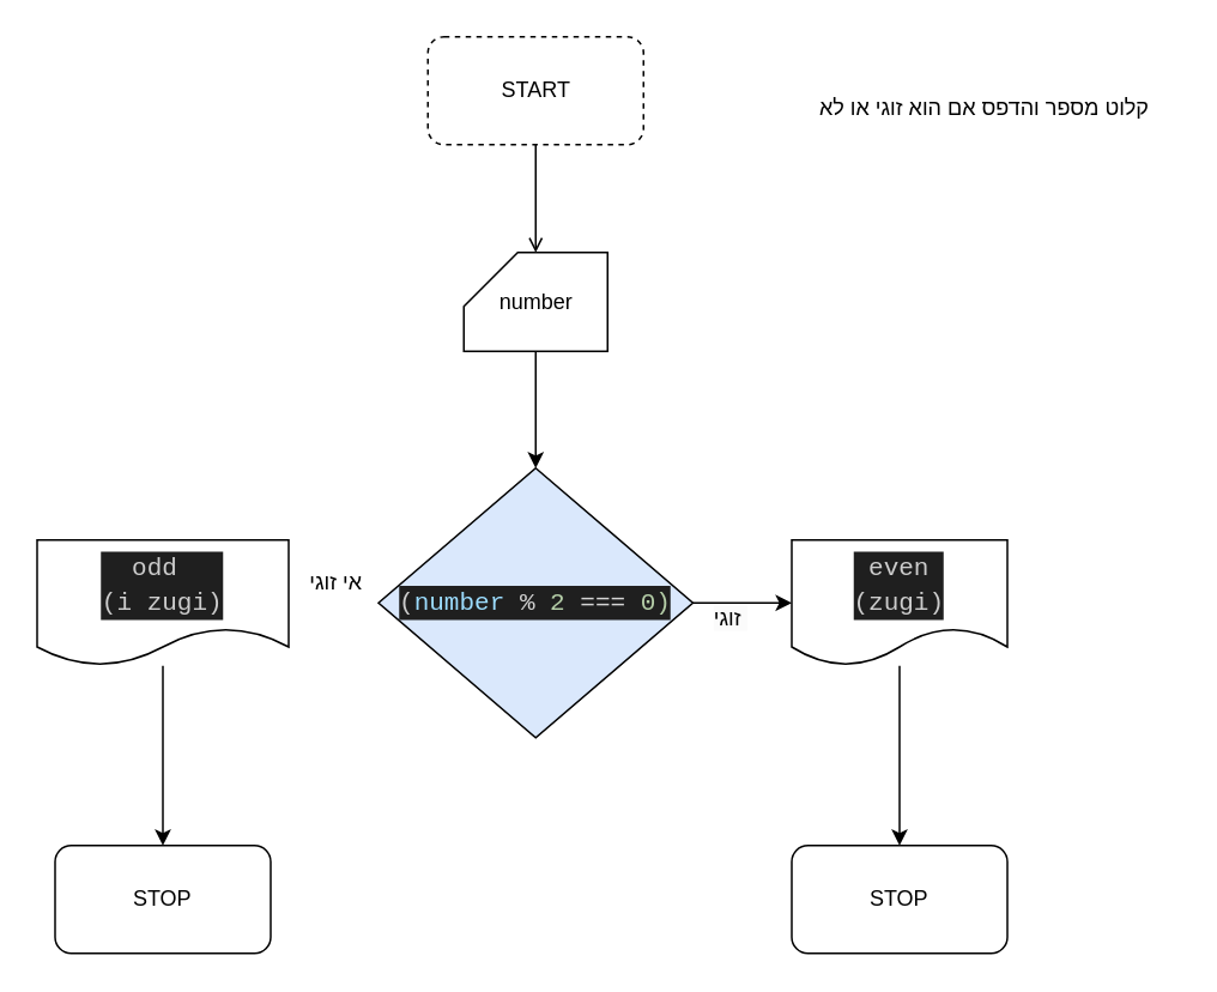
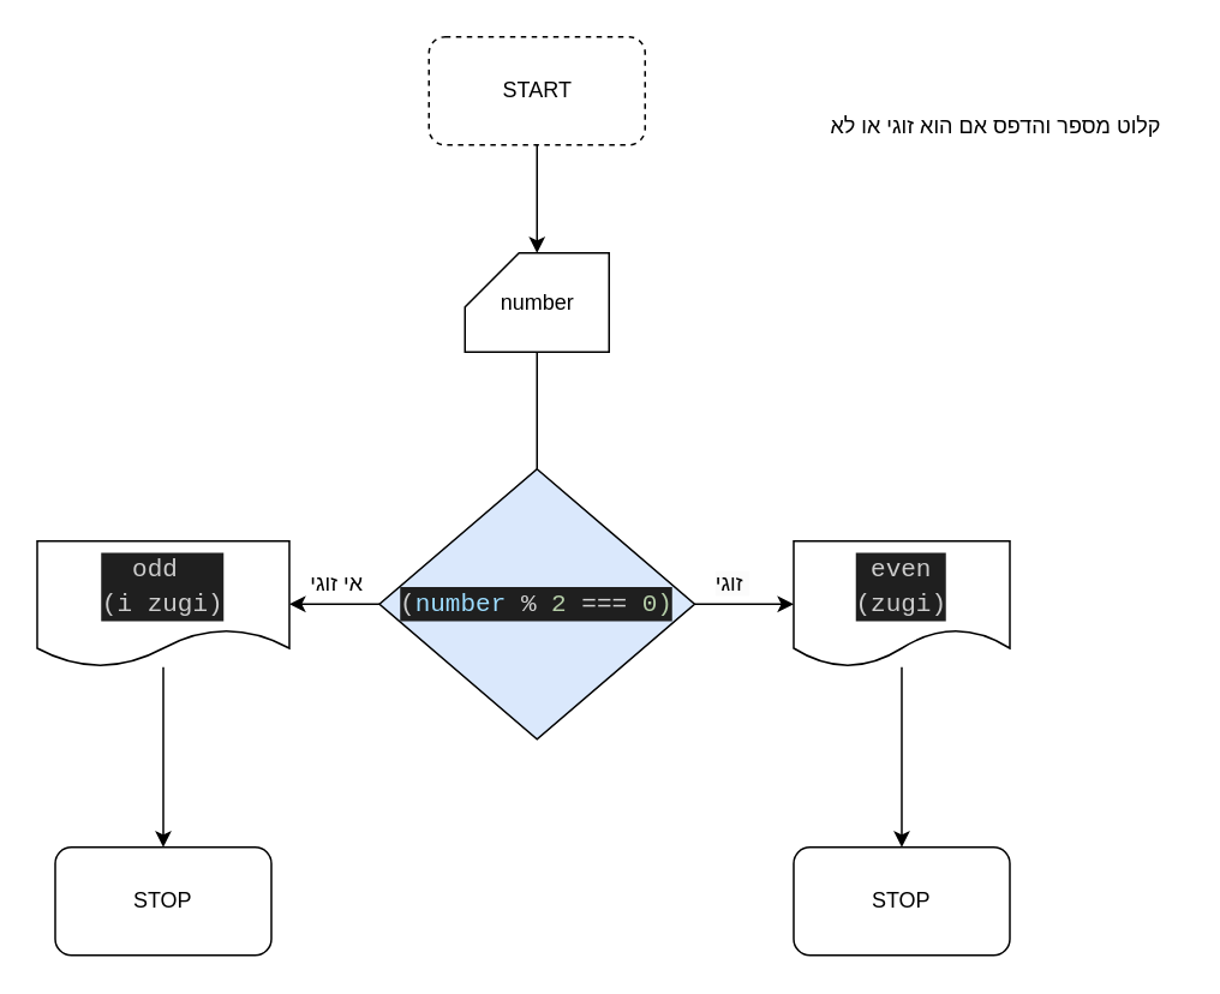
  <mxCell id="0" />
  <mxCell id="1" parent="0" />
- <mxCell id="2" value="" style="edgeStyle=orthogonalEdgeStyle;rounded=0;orthogonalLoop=1;jettySize=auto;html=1;endArrow=open;" edge="1" parent="1" source="3" target="9"><mxGeometry relative="1" as="geometry" /></mxCell>
+ <mxCell id="2" value="" style="edgeStyle=orthogonalEdgeStyle;rounded=0;orthogonalLoop=1;jettySize=auto;html=1;" edge="1" parent="1" source="3" target="9"><mxGeometry relative="1" as="geometry" /></mxCell>
  <mxCell id="3" value="START" style="rounded=1;whiteSpace=wrap;html=1;dashed=1;" parent="1" vertex="1"><mxGeometry x="237.5" y="20" width="120" height="60" as="geometry" /></mxCell>
  <mxCell id="4" value="STOP" style="rounded=1;whiteSpace=wrap;html=1;" parent="1" vertex="1"><mxGeometry x="440" y="470" width="120" height="60" as="geometry" /></mxCell>
- <mxCell id="5" value="&lt;div&gt;קלוט מספר והדפס אם הוא זוגי או לא&lt;br&gt;&lt;/div&gt;" style="text;html=1;strokeColor=none;fillColor=none;align=center;verticalAlign=middle;whiteSpace=wrap;rounded=0;" parent="1" vertex="1"><mxGeometry x="440" y="30" width="215" height="60" as="geometry" /></mxCell>
+ <mxCell id="5" value="&lt;div&gt;קלוט מספר והדפס אם הוא זוגי או לא&lt;br&gt;&lt;/div&gt;" style="text;html=1;strokeColor=none;fillColor=none;align=center;verticalAlign=middle;whiteSpace=wrap;rounded=0;" parent="1" vertex="1"><mxGeometry x="445" y="40" width="215" height="60" as="geometry" /></mxCell>
  <mxCell id="6" style="edgeStyle=orthogonalEdgeStyle;rounded=0;orthogonalLoop=1;jettySize=auto;html=1;" parent="1" source="7" target="4" edge="1"><mxGeometry relative="1" as="geometry" /></mxCell>
  <mxCell id="7" value="&lt;div style=&quot;color: rgb(204, 204, 204); background-color: rgb(31, 31, 31); font-family: Consolas, &amp;quot;Courier New&amp;quot;, monospace; font-size: 14px; line-height: 19px;&quot;&gt;&lt;div style=&quot;line-height: 19px;&quot;&gt;&lt;div style=&quot;line-height: 19px;&quot;&gt;&lt;div style=&quot;line-height: 19px;&quot;&gt;even&lt;/div&gt;&lt;div style=&quot;line-height: 19px;&quot;&gt;(zugi)&lt;/div&gt;&lt;/div&gt;&lt;/div&gt;&lt;/div&gt;" style="shape=document;whiteSpace=wrap;html=1;boundedLbl=1;" parent="1" vertex="1"><mxGeometry x="440" y="300" width="120" height="70" as="geometry" /></mxCell>
- <mxCell id="8" value="" style="edgeStyle=orthogonalEdgeStyle;rounded=0;orthogonalLoop=1;jettySize=auto;html=1;" edge="1" parent="1" source="9" target="14"><mxGeometry relative="1" as="geometry" /></mxCell>
+ <mxCell id="8" value="" style="edgeStyle=orthogonalEdgeStyle;rounded=0;orthogonalLoop=1;jettySize=auto;html=1;endArrow=none;" edge="1" parent="1" source="9" target="14"><mxGeometry relative="1" as="geometry" /></mxCell>
  <mxCell id="9" value="number" style="shape=card;whiteSpace=wrap;html=1;" parent="1" vertex="1"><mxGeometry x="257.5" y="140" width="80" height="55" as="geometry" /></mxCell>
  <mxCell id="10" value="" style="edgeStyle=orthogonalEdgeStyle;rounded=0;orthogonalLoop=1;jettySize=auto;html=1;" edge="1" parent="1" source="11" target="15"><mxGeometry relative="1" as="geometry" /></mxCell>
  <mxCell id="11" value="&lt;div style=&quot;color: rgb(204, 204, 204); background-color: rgb(31, 31, 31); font-family: Consolas, &amp;quot;Courier New&amp;quot;, monospace; font-size: 14px; line-height: 19px;&quot;&gt;odd&amp;nbsp;&lt;/div&gt;&lt;div style=&quot;color: rgb(204, 204, 204); background-color: rgb(31, 31, 31); font-family: Consolas, &amp;quot;Courier New&amp;quot;, monospace; font-size: 14px; line-height: 19px;&quot;&gt;(i zugi)&lt;/div&gt;" style="shape=document;whiteSpace=wrap;html=1;boundedLbl=1;" parent="1" vertex="1"><mxGeometry x="20" y="300" width="140" height="70" as="geometry" /></mxCell>
  <mxCell id="12" value="" style="edgeStyle=orthogonalEdgeStyle;rounded=0;orthogonalLoop=1;jettySize=auto;html=1;" edge="1" parent="1" source="14" target="7"><mxGeometry relative="1" as="geometry" /></mxCell>
+ <mxCell id="13" value="" style="edgeStyle=orthogonalEdgeStyle;rounded=0;orthogonalLoop=1;jettySize=auto;html=1;" edge="1" parent="1" source="14" target="11"><mxGeometry relative="1" as="geometry" /></mxCell>
  <mxCell id="14" value="&lt;div style=&quot;color: rgb(204, 204, 204); background-color: rgb(31, 31, 31); font-family: Consolas, &amp;quot;Courier New&amp;quot;, monospace; font-size: 14px; line-height: 19px;&quot;&gt;(&lt;span style=&quot;color: #9cdcfe;&quot;&gt;number&lt;/span&gt;&lt;span style=&quot;color: #d4d4d4;&quot;&gt; % &lt;/span&gt;&lt;span style=&quot;color: #b5cea8;&quot;&gt;2&lt;/span&gt;&lt;span style=&quot;color: #d4d4d4;&quot;&gt; === &lt;/span&gt;&lt;span style=&quot;color: #b5cea8;&quot;&gt;0)&lt;/span&gt;&lt;/div&gt;" style="rhombus;whiteSpace=wrap;html=1;fillColor=#dae8fc;" vertex="1" parent="1"><mxGeometry x="210" y="260" width="175" height="150" as="geometry" /></mxCell>
  <mxCell id="15" value="STOP" style="rounded=1;whiteSpace=wrap;html=1;" vertex="1" parent="1"><mxGeometry x="30" y="470" width="120" height="60" as="geometry" /></mxCell>
- <mxCell id="16" value="&lt;span style=&quot;color: rgb(0, 0, 0); font-family: Helvetica; font-size: 12px; font-style: normal; font-variant-ligatures: normal; font-variant-caps: normal; font-weight: 400; letter-spacing: normal; orphans: 2; text-align: center; text-indent: 0px; text-transform: none; widows: 2; word-spacing: 0px; -webkit-text-stroke-width: 0px; background-color: rgb(251, 251, 251); text-decoration-thickness: initial; text-decoration-style: initial; text-decoration-color: initial; float: none; display: inline !important;&quot;&gt;זוגי&lt;span&gt;&amp;nbsp;&lt;/span&gt;&lt;/span&gt;" style="text;whiteSpace=wrap;html=1;" vertex="1" parent="1"><mxGeometry x="395" y="330" width="20" height="30" as="geometry" /></mxCell>
+ <mxCell id="16" value="&lt;span style=&quot;color: rgb(0, 0, 0); font-family: Helvetica; font-size: 12px; font-style: normal; font-variant-ligatures: normal; font-variant-caps: normal; font-weight: 400; letter-spacing: normal; orphans: 2; text-align: center; text-indent: 0px; text-transform: none; widows: 2; word-spacing: 0px; -webkit-text-stroke-width: 0px; background-color: rgb(251, 251, 251); text-decoration-thickness: initial; text-decoration-style: initial; text-decoration-color: initial; float: none; display: inline !important;&quot;&gt;זוגי&lt;span&gt;&amp;nbsp;&lt;/span&gt;&lt;/span&gt;" style="text;whiteSpace=wrap;html=1;" vertex="1" parent="1"><mxGeometry x="395" y="310" width="20" height="30" as="geometry" /></mxCell>
  <mxCell id="17" value="&lt;div style=&quot;text-align: center;&quot;&gt;&lt;span style=&quot;background-color: initial;&quot;&gt;אי זוגי&lt;/span&gt;&lt;/div&gt;" style="text;whiteSpace=wrap;html=1;" vertex="1" parent="1"><mxGeometry x="170" y="310" width="50" height="30" as="geometry" /></mxCell>
